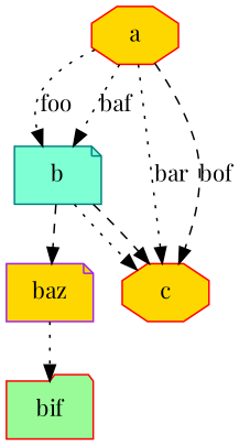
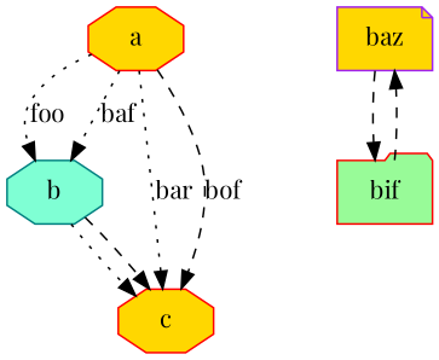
  digraph {
    fontname="Playfair Display"
    node [color=red fillcolor=gold fontname="Playfair Display" shape=octagon style=filled]
    edge [fontname="Playfair Display" style=dotted]
    a
-   b [color=teal fillcolor=aquamarine shape=note]
+   b [color=teal fillcolor=aquamarine]
    c
    baz [color=purple shape=note]
    bif [fillcolor=palegreen shape=folder]
    subgraph sub_1 {
      a
      b
      c
    }
    subgraph sub_2 {
      a
      b
      c
    }
    a -> b [label=foo]
    a -> b [label=baf]
    a -> c [label=bar]
    a -> c [label=bof style=dashed]
    b -> c [constraint=false]
    b -> c [style=dashed]
-   baz -> bif
-   b -> baz [style=dashed]
+   baz -> bif [style=dashed]
+   bif -> baz [style=dashed]
  }
